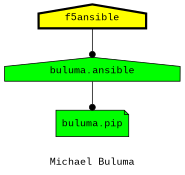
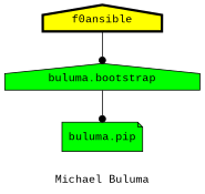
  digraph {
    fontname="Liberation Mono"
    label="Michael Buluma"
    node [fillcolor=green fontname="Liberation Mono" shape=house style=filled]
    edge [arrowhead=dot fontname="Liberation Mono"]
-   f5ansible [fillcolor=yellow penwidth=3]
-   "buluma.bootstrap" [label="buluma.ansible"]
+   f5ansible [fillcolor=yellow penwidth=3 label=f0ansible]
+   "buluma.bootstrap"
    "buluma.pip" [shape=note]
    f5ansible -> "buluma.bootstrap"
    "buluma.bootstrap" -> "buluma.pip"
  }
